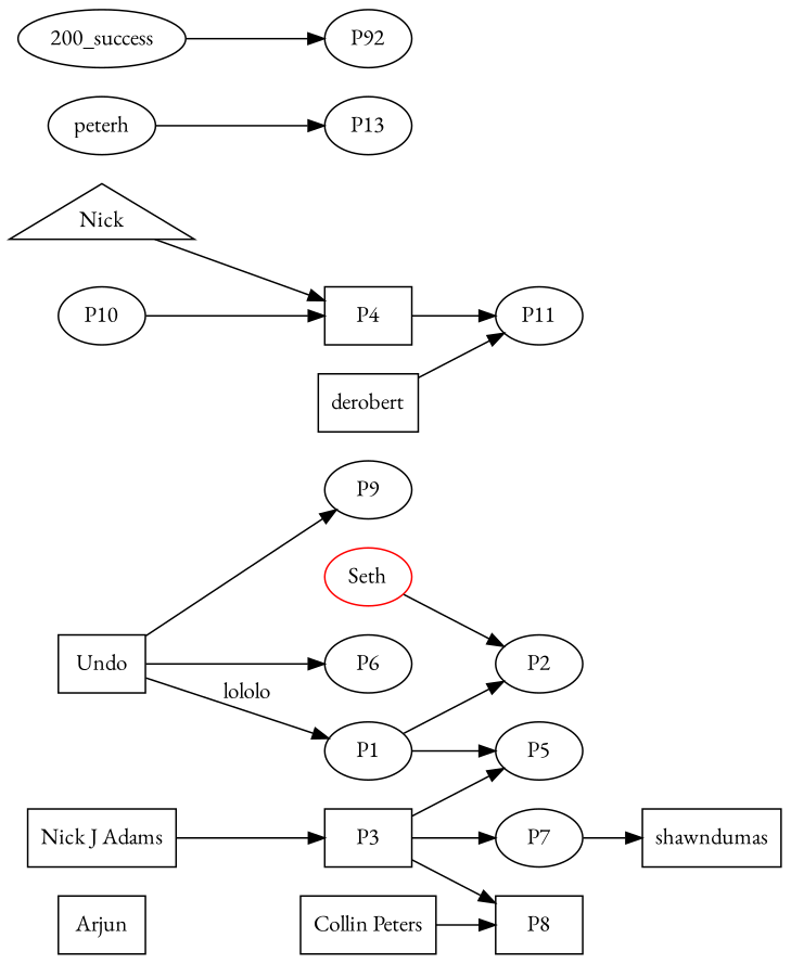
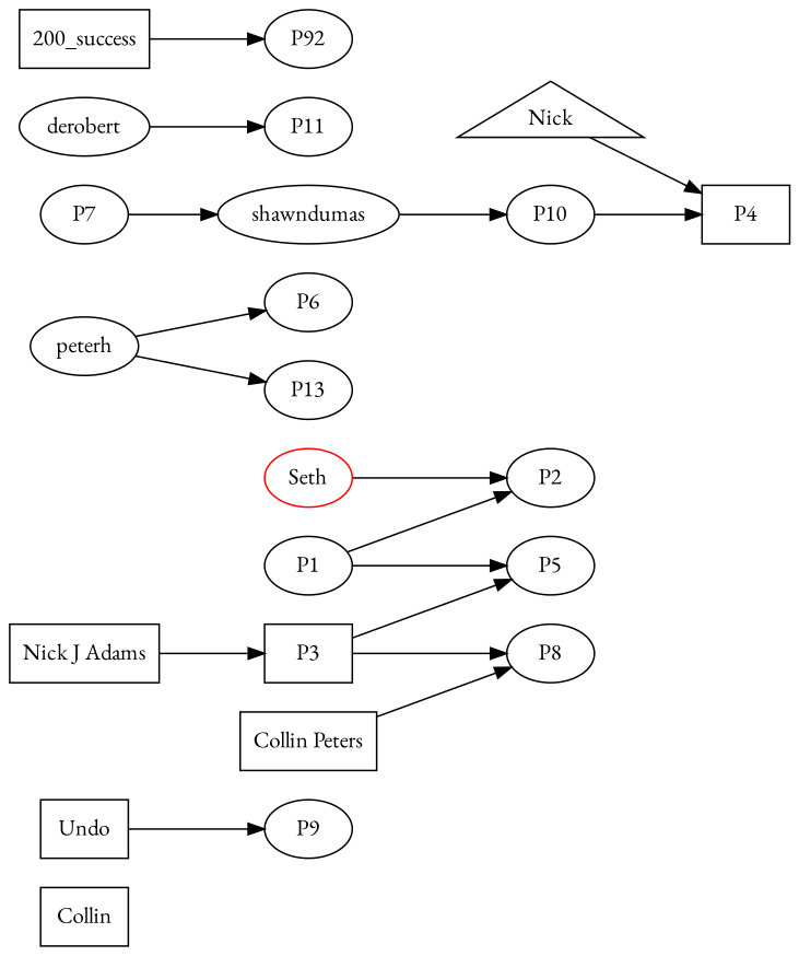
  digraph {
    fontname="EB Garamond"
    rankdir=LR
    node [fontname="EB Garamond"]
    edge [fontname="EB Garamond"]
-   Arjun [shape=box]
+   Arjun [shape=box label=Collin]
    Undo [shape=box]
    P1
    P6
    P9
    P2
    P5
    Seth [color=red]
    n9 [label=Nick shape=triangle]
    P4 [shape=box]
    P11
    "Nick J Adams" [shape=box]
    P3 [shape=box]
    P7
-   P8 [shape=box]
-   shawndumas [shape=box]
+   P8
+   shawndumas
    P10
    "Collin Peters" [shape=box]
    peterh
    P13
-   derobert [shape=box]
+   derobert
    n22 [label=P92]
-   "200_success"
-   Undo -> P1 [label=lololo]
-   Undo -> P6
+   "200_success" [shape=box]
+   peterh -> P6
    Undo -> P9
    P1 -> P2 [weight=10]
    P1 -> P5 [weight=10]
    Seth -> P2
    n9 -> P4
-   P4 -> P11 [weight=10]
    "Nick J Adams" -> P3
    P3 -> P5
-   P3 -> P7 [weight=10]
    P3 -> P8 [weight=10]
    P7 -> shawndumas
+   shawndumas -> P10
    P10 -> P4 [weight=10]
    "Collin Peters" -> P8
    peterh -> P13
    derobert -> P11
    "200_success" -> n22
  }
